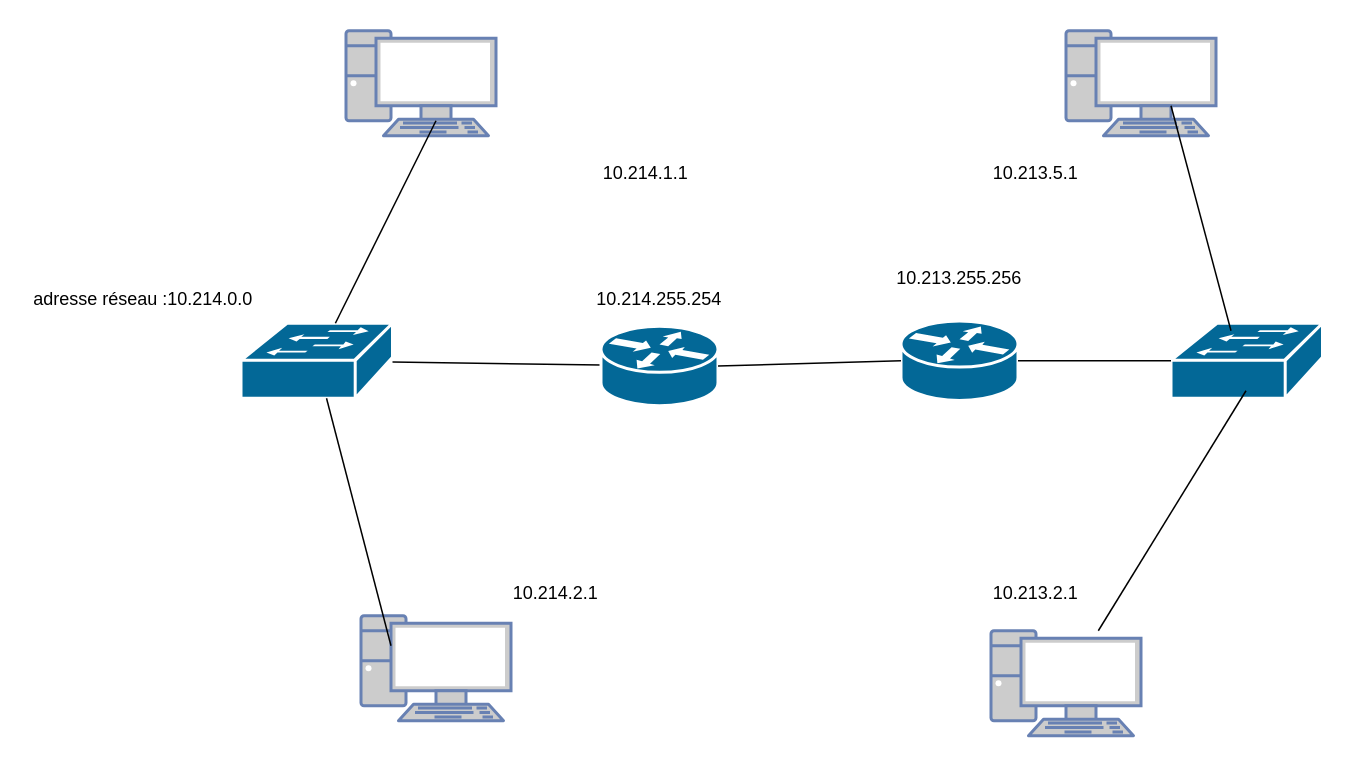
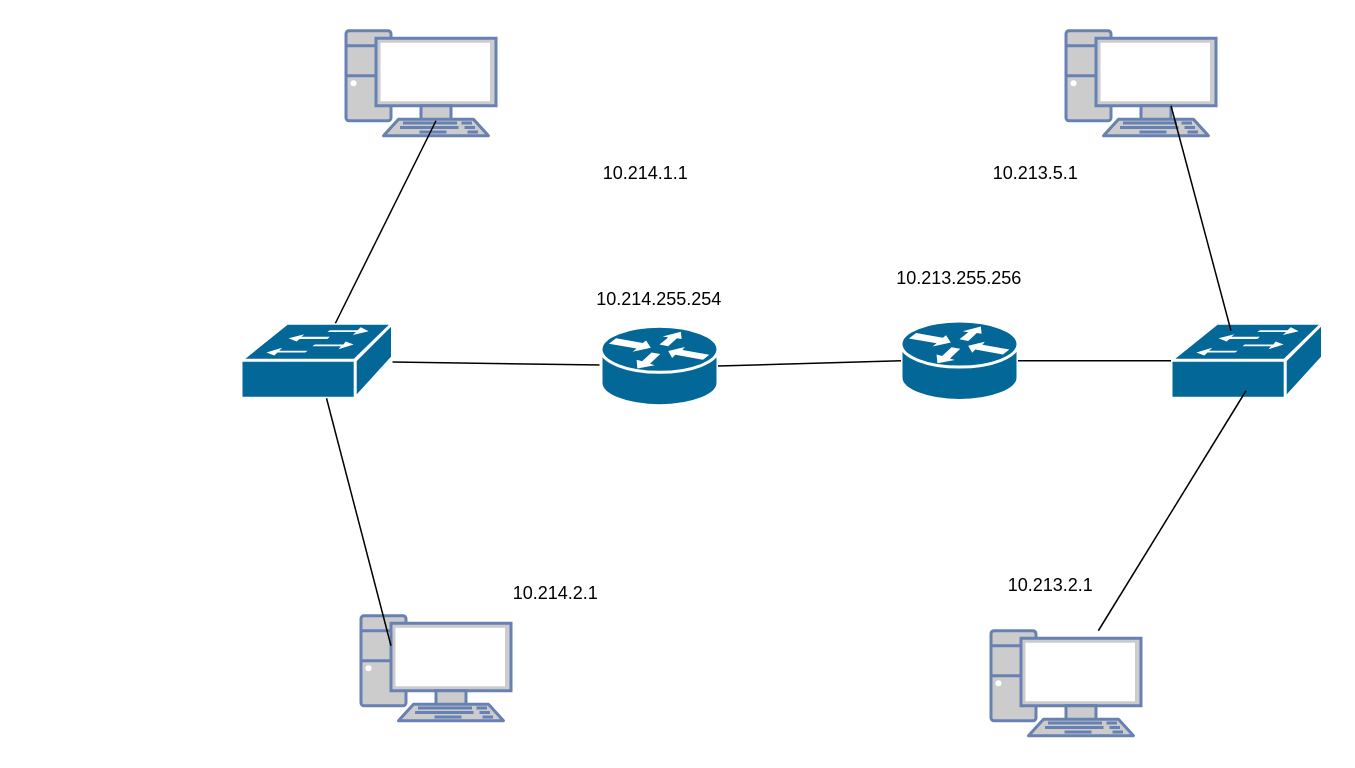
  <mxCell id="0" />
  <mxCell id="1" parent="0" />
  <mxCell id="2" value="" style="shape=mxgraph.cisco.routers.router;sketch=0;html=1;pointerEvents=1;dashed=0;fillColor=#036897;strokeColor=#ffffff;strokeWidth=2;verticalLabelPosition=bottom;verticalAlign=top;align=center;outlineConnect=0;" vertex="1" parent="1"><mxGeometry x="600" y="213.5" width="78" height="53" as="geometry" /></mxCell>
  <mxCell id="3" value="" style="shape=mxgraph.cisco.switches.workgroup_switch;html=1;pointerEvents=1;dashed=0;fillColor=#036897;strokeColor=#ffffff;strokeWidth=2;verticalLabelPosition=bottom;verticalAlign=top;align=center;outlineConnect=0;" vertex="1" parent="1"><mxGeometry x="780" y="215" width="101" height="50" as="geometry" /></mxCell>
  <mxCell id="4" value="" style="shape=mxgraph.cisco.switches.workgroup_switch;html=1;pointerEvents=1;dashed=0;fillColor=#036897;strokeColor=#ffffff;strokeWidth=2;verticalLabelPosition=bottom;verticalAlign=top;align=center;outlineConnect=0;" vertex="1" parent="1"><mxGeometry x="160" y="215" width="101" height="50" as="geometry" /></mxCell>
  <mxCell id="5" value="" style="fontColor=#0066CC;verticalAlign=top;verticalLabelPosition=bottom;labelPosition=center;align=center;html=1;outlineConnect=0;fillColor=#CCCCCC;strokeColor=#6881B3;gradientColor=none;gradientDirection=north;strokeWidth=2;shape=mxgraph.networks.pc;" vertex="1" parent="1"><mxGeometry x="710" y="20" width="100" height="70" as="geometry" /></mxCell>
  <mxCell id="6" value="" style="fontColor=#0066CC;verticalAlign=top;verticalLabelPosition=bottom;labelPosition=center;align=center;html=1;outlineConnect=0;fillColor=#CCCCCC;strokeColor=#6881B3;gradientColor=none;gradientDirection=north;strokeWidth=2;shape=mxgraph.networks.pc;" vertex="1" parent="1"><mxGeometry x="660" y="420" width="100" height="70" as="geometry" /></mxCell>
  <mxCell id="7" value="" style="fontColor=#0066CC;verticalAlign=top;verticalLabelPosition=bottom;labelPosition=center;align=center;html=1;outlineConnect=0;fillColor=#CCCCCC;strokeColor=#6881B3;gradientColor=none;gradientDirection=north;strokeWidth=2;shape=mxgraph.networks.pc;" vertex="1" parent="1"><mxGeometry x="230" y="20" width="100" height="70" as="geometry" /></mxCell>
  <mxCell id="8" value="" style="fontColor=#0066CC;verticalAlign=top;verticalLabelPosition=bottom;labelPosition=center;align=center;html=1;outlineConnect=0;fillColor=#CCCCCC;strokeColor=#6881B3;gradientColor=none;gradientDirection=north;strokeWidth=2;shape=mxgraph.networks.pc;" vertex="1" parent="1"><mxGeometry x="240" y="410" width="100" height="70" as="geometry" /></mxCell>
  <mxCell id="9" value="" style="endArrow=none;html=1;rounded=0;" edge="1" parent="1" source="4" target="20"><mxGeometry width="50" height="50" relative="1" as="geometry"><mxPoint x="440" y="270" as="sourcePoint" /><mxPoint x="380" y="239" as="targetPoint" /></mxGeometry></mxCell>
  <mxCell id="10" value="" style="endArrow=none;html=1;rounded=0;" edge="1" parent="1"><mxGeometry width="50" height="50" relative="1" as="geometry"><mxPoint x="820" y="220" as="sourcePoint" /><mxPoint x="780" y="70" as="targetPoint" /></mxGeometry></mxCell>
  <mxCell id="11" value="" style="endArrow=none;html=1;rounded=0;" edge="1" parent="1" source="6"><mxGeometry width="50" height="50" relative="1" as="geometry"><mxPoint x="780" y="310" as="sourcePoint" /><mxPoint x="830" y="260" as="targetPoint" /></mxGeometry></mxCell>
  <mxCell id="12" value="" style="endArrow=none;html=1;rounded=0;" edge="1" parent="1" source="4"><mxGeometry width="50" height="50" relative="1" as="geometry"><mxPoint x="240" y="130" as="sourcePoint" /><mxPoint x="290" y="80" as="targetPoint" /></mxGeometry></mxCell>
  <mxCell id="13" value="" style="endArrow=none;html=1;rounded=0;" edge="1" parent="1" target="4"><mxGeometry width="50" height="50" relative="1" as="geometry"><mxPoint x="260" y="430" as="sourcePoint" /><mxPoint x="310" y="380" as="targetPoint" /></mxGeometry></mxCell>
  <mxCell id="14" value="" style="endArrow=none;html=1;rounded=0;" edge="1" parent="1" source="2" target="3"><mxGeometry width="50" height="50" relative="1" as="geometry"><mxPoint x="530" y="250" as="sourcePoint" /><mxPoint x="580" y="200" as="targetPoint" /></mxGeometry></mxCell>
  <mxCell id="15" value="&lt;font style=&quot;vertical-align: inherit;&quot;&gt;&lt;font style=&quot;vertical-align: inherit;&quot;&gt;10.214.1.1&lt;/font&gt;&lt;/font&gt;" style="text;strokeColor=none;align=center;fillColor=none;html=1;verticalAlign=middle;whiteSpace=wrap;rounded=0;" vertex="1" parent="1"><mxGeometry x="400" y="100" width="60" height="30" as="geometry" /></mxCell>
- <mxCell id="16" value="&lt;font style=&quot;vertical-align: inherit;&quot;&gt;&lt;font style=&quot;vertical-align: inherit;&quot;&gt;&lt;font style=&quot;vertical-align: inherit;&quot;&gt;&lt;font style=&quot;vertical-align: inherit;&quot;&gt;&lt;font style=&quot;vertical-align: inherit;&quot;&gt;&lt;font style=&quot;vertical-align: inherit;&quot;&gt;adresse réseau :10.214.0.0&lt;/font&gt;&lt;/font&gt;&lt;/font&gt;&lt;/font&gt;&lt;/font&gt;&lt;/font&gt;" style="text;strokeColor=none;align=center;fillColor=none;html=1;verticalAlign=middle;whiteSpace=wrap;rounded=0;" vertex="1" parent="1"><mxGeometry x="20" y="183.5" width="150" height="30" as="geometry" /></mxCell>
  <mxCell id="17" value="&lt;font style=&quot;vertical-align: inherit;&quot;&gt;&lt;font style=&quot;vertical-align: inherit;&quot;&gt;&lt;font style=&quot;vertical-align: inherit;&quot;&gt;&lt;font style=&quot;vertical-align: inherit;&quot;&gt;10.214.2.1&lt;/font&gt;&lt;/font&gt;&lt;/font&gt;&lt;/font&gt;" style="text;strokeColor=none;align=center;fillColor=none;html=1;verticalAlign=middle;whiteSpace=wrap;rounded=0;" vertex="1" parent="1"><mxGeometry x="340" y="380" width="60" height="30" as="geometry" /></mxCell>
- <mxCell id="18" value="&lt;font style=&quot;vertical-align: inherit;&quot;&gt;&lt;font style=&quot;vertical-align: inherit;&quot;&gt;&lt;font style=&quot;vertical-align: inherit;&quot;&gt;&lt;font style=&quot;vertical-align: inherit;&quot;&gt;10.213.2.1&lt;/font&gt;&lt;/font&gt;&lt;/font&gt;&lt;/font&gt;" style="text;strokeColor=none;align=center;fillColor=none;html=1;verticalAlign=middle;whiteSpace=wrap;rounded=0;" vertex="1" parent="1"><mxGeometry x="660" y="380" width="60" height="30" as="geometry" /></mxCell>
+ <mxCell id="18" value="&lt;font style=&quot;vertical-align: inherit;&quot;&gt;&lt;font style=&quot;vertical-align: inherit;&quot;&gt;&lt;font style=&quot;vertical-align: inherit;&quot;&gt;&lt;font style=&quot;vertical-align: inherit;&quot;&gt;10.213.2.1&lt;/font&gt;&lt;/font&gt;&lt;/font&gt;&lt;/font&gt;" style="text;strokeColor=none;align=center;fillColor=none;html=1;verticalAlign=middle;whiteSpace=wrap;rounded=0;" vertex="1" parent="1"><mxGeometry x="670" y="375" width="60" height="30" as="geometry" /></mxCell>
  <mxCell id="19" value="&lt;font style=&quot;vertical-align: inherit;&quot;&gt;&lt;font style=&quot;vertical-align: inherit;&quot;&gt;&lt;font style=&quot;vertical-align: inherit;&quot;&gt;&lt;font style=&quot;vertical-align: inherit;&quot;&gt;10.213.5.1&lt;/font&gt;&lt;/font&gt;&lt;/font&gt;&lt;/font&gt;" style="text;strokeColor=none;align=center;fillColor=none;html=1;verticalAlign=middle;whiteSpace=wrap;rounded=0;" vertex="1" parent="1"><mxGeometry x="660" y="100" width="60" height="30" as="geometry" /></mxCell>
  <mxCell id="20" value="" style="shape=mxgraph.cisco.routers.router;sketch=0;html=1;pointerEvents=1;dashed=0;fillColor=#036897;strokeColor=#ffffff;strokeWidth=2;verticalLabelPosition=bottom;verticalAlign=top;align=center;outlineConnect=0;" vertex="1" parent="1"><mxGeometry x="400" y="217" width="78" height="53" as="geometry" /></mxCell>
  <mxCell id="21" value="" style="endArrow=none;html=1;rounded=0;entryX=0;entryY=0.5;entryDx=0;entryDy=0;entryPerimeter=0;exitX=1;exitY=0.5;exitDx=0;exitDy=0;exitPerimeter=0;" edge="1" parent="1" source="20" target="2"><mxGeometry width="50" height="50" relative="1" as="geometry"><mxPoint x="440" y="280" as="sourcePoint" /><mxPoint x="490" y="230" as="targetPoint" /></mxGeometry></mxCell>
  <mxCell id="22" value="&lt;font style=&quot;vertical-align: inherit;&quot;&gt;&lt;font style=&quot;vertical-align: inherit;&quot;&gt;&lt;font style=&quot;vertical-align: inherit;&quot;&gt;&lt;font style=&quot;vertical-align: inherit;&quot;&gt;10.214.255.254&lt;/font&gt;&lt;/font&gt;&lt;/font&gt;&lt;/font&gt;" style="text;strokeColor=none;align=center;fillColor=none;html=1;verticalAlign=middle;whiteSpace=wrap;rounded=0;" vertex="1" parent="1"><mxGeometry x="409" y="183.5" width="60" height="30" as="geometry" /></mxCell>
  <mxCell id="23" value="&lt;font style=&quot;vertical-align: inherit;&quot;&gt;&lt;font style=&quot;vertical-align: inherit;&quot;&gt;&lt;font style=&quot;vertical-align: inherit;&quot;&gt;&lt;font style=&quot;vertical-align: inherit;&quot;&gt;&lt;font style=&quot;vertical-align: inherit;&quot;&gt;&lt;font style=&quot;vertical-align: inherit;&quot;&gt;10.213.255.256&lt;/font&gt;&lt;/font&gt;&lt;/font&gt;&lt;/font&gt;&lt;/font&gt;&lt;/font&gt;" style="text;strokeColor=none;align=center;fillColor=none;html=1;verticalAlign=middle;whiteSpace=wrap;rounded=0;" vertex="1" parent="1"><mxGeometry x="609" y="170" width="60" height="30" as="geometry" /></mxCell>
